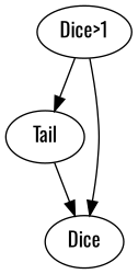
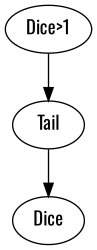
  digraph {
    fontname=Oswald
    node [fontname=Oswald]
    edge [fontname=Oswald]
    n1 [label=Tail]
    n2 [label=Dice]
    n3 [label="Dice>1"]
    n1 -> n2
    n3 -> n1
-   n3 -> n2
  }
